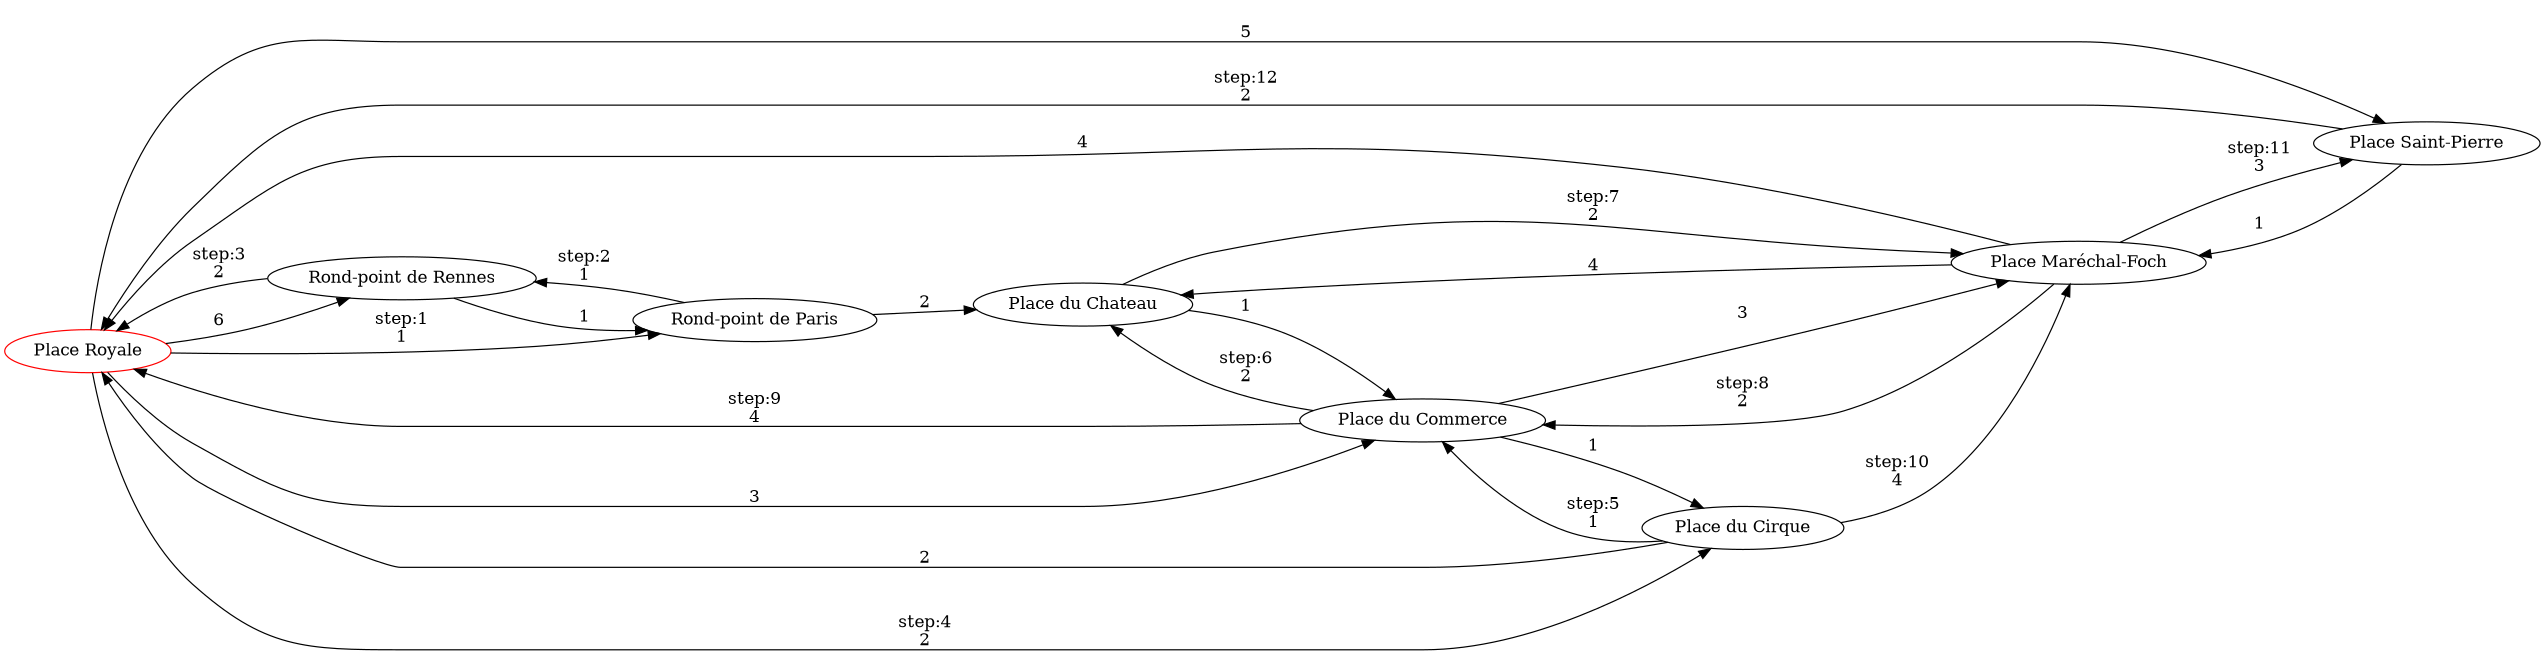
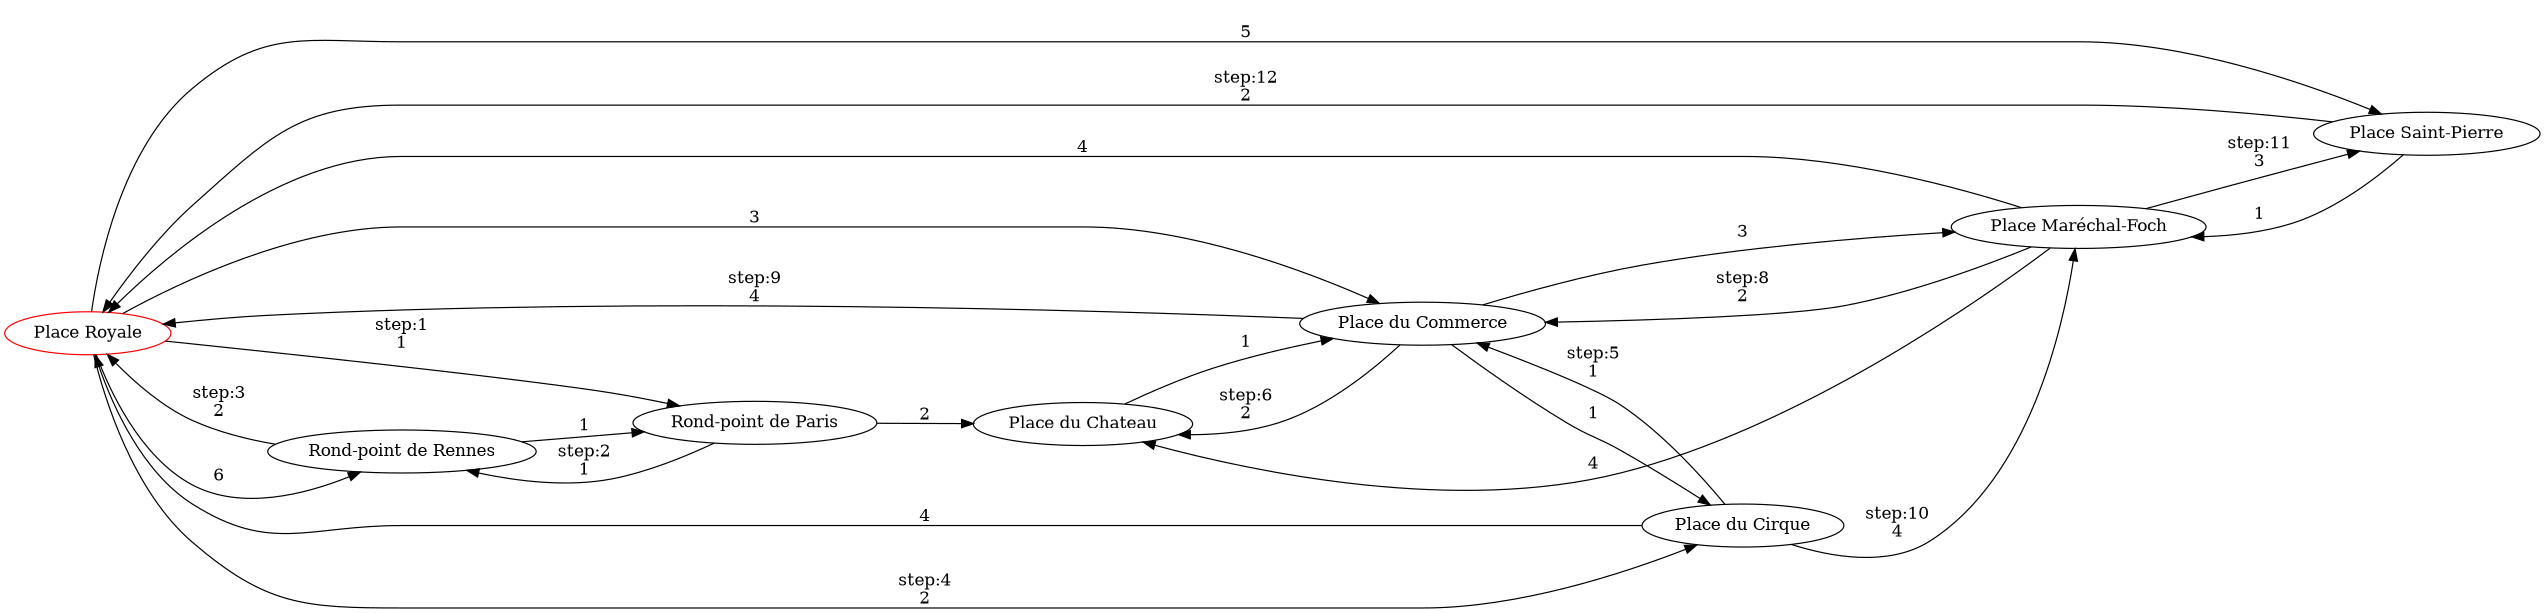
  digraph {
    rankdir=LR
    n1 [color=red label="Place Royale"]
    n2 [label="Rond-point de Rennes"]
    n3 [label="Rond-point de Paris"]
    n4 [label="Place Saint-Pierre"]
    n5 [label="Place du Commerce"]
    n6 [label="Place du Cirque"]
    n7 [label="Place du Chateau"]
    n8 [label="Place Maréchal-Foch"]
    n1 -> n2 [label="\n6"]
    n1 -> n3 [label="step:1\n1"]
    n1 -> n4 [label="\n5"]
    n1 -> n5 [label="\n3"]
    n1 -> n6 [label="\nstep:4\n2"]
    n2 -> n1 [label="step:3\n2"]
    n2 -> n3 [label="\n1"]
    n3 -> n2 [label="step:2\n1"]
    n3 -> n7 [label="\n2"]
    n4 -> n1 [label="step:12\n2"]
    n4 -> n8 [label="\n1"]
    n5 -> n1 [label="step:9\n4"]
    n5 -> n6 [label=1]
    n5 -> n7 [label="\nstep:6\n2"]
    n5 -> n8 [label="\n3"]
-   n6 -> n1 [label=2]
+   n6 -> n1 [label=4]
    n6 -> n5 [label="\nstep:5\n1"]
    n6 -> n8 [label="\nstep:10\n4"]
    n7 -> n5 [label=1]
-   n7 -> n8 [label="\nstep:7\n2"]
    n8 -> n1 [label=4]
    n8 -> n4 [label="step:11\n3"]
    n8 -> n5 [label="step:8\n2"]
    n8 -> n7 [label=4]
  }
